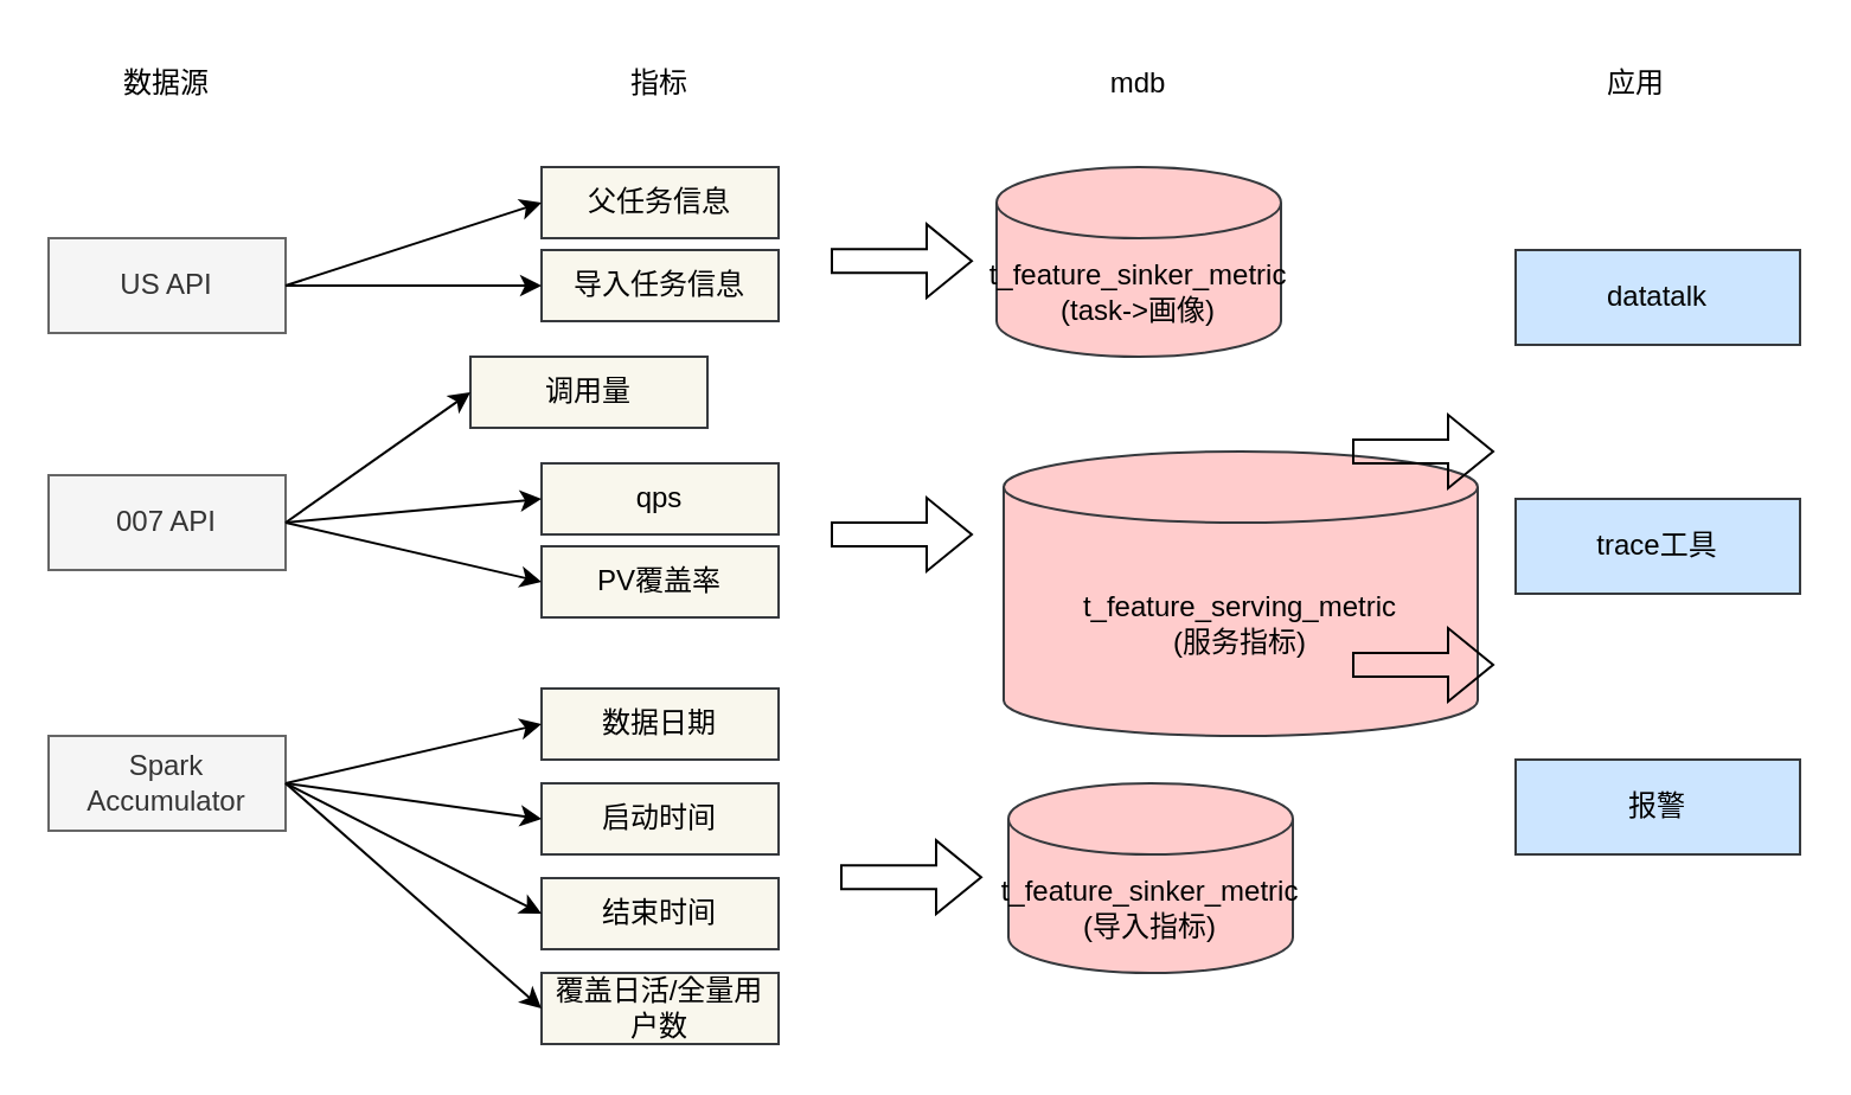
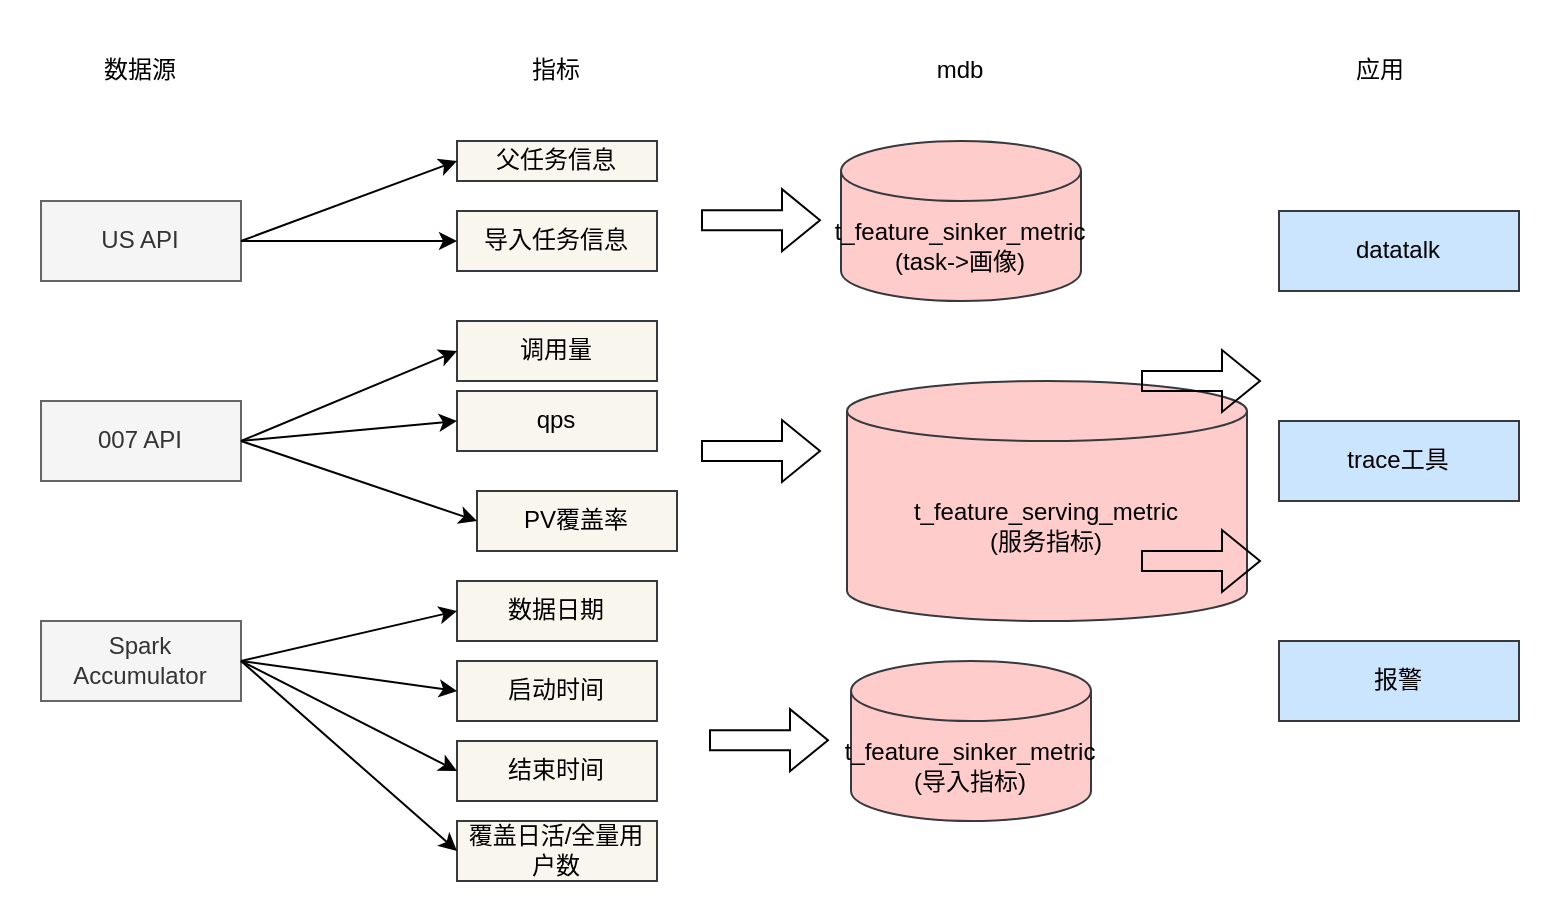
  <mxCell id="0" />
  <mxCell id="1" parent="0" />
  <mxCell id="2" value="数据源" style="text;html=1;strokeColor=none;fillColor=none;align=center;verticalAlign=middle;whiteSpace=wrap;rounded=0;" vertex="1" parent="1"><mxGeometry x="30" y="20" width="80" height="30" as="geometry" /></mxCell>
  <mxCell id="3" value="US API" style="rounded=0;whiteSpace=wrap;html=1;fillColor=#f5f5f5;fontColor=#333333;strokeColor=#666666;" vertex="1" parent="1"><mxGeometry x="20" y="100" width="100" height="40" as="geometry" /></mxCell>
  <mxCell id="4" value="007 API" style="rounded=0;whiteSpace=wrap;html=1;fillColor=#f5f5f5;fontColor=#333333;strokeColor=#666666;" vertex="1" parent="1"><mxGeometry x="20" y="200" width="100" height="40" as="geometry" /></mxCell>
  <mxCell id="5" value="Spark Accumulator" style="rounded=0;whiteSpace=wrap;html=1;fillColor=#f5f5f5;fontColor=#333333;strokeColor=#666666;" vertex="1" parent="1"><mxGeometry x="20" y="310" width="100" height="40" as="geometry" /></mxCell>
  <mxCell id="6" value="指标" style="text;html=1;strokeColor=none;fillColor=none;align=center;verticalAlign=middle;whiteSpace=wrap;rounded=0;" vertex="1" parent="1"><mxGeometry x="238" y="20" width="80" height="30" as="geometry" /></mxCell>
  <mxCell id="7" value="mdb" style="text;html=1;strokeColor=none;fillColor=none;align=center;verticalAlign=middle;whiteSpace=wrap;rounded=0;" vertex="1" parent="1"><mxGeometry x="440" y="20" width="80" height="30" as="geometry" /></mxCell>
  <mxCell id="8" value="t_feature_sinker_metric&lt;br&gt;(task-&amp;gt;画像)" style="shape=cylinder3;whiteSpace=wrap;html=1;boundedLbl=1;backgroundOutline=1;size=15;fillColor=#ffcccc;strokeColor=#36393d;" vertex="1" parent="1"><mxGeometry x="420" y="70" width="120" height="80" as="geometry" /></mxCell>
- <mxCell id="9" value="父任务信息" style="rounded=0;whiteSpace=wrap;html=1;fillColor=#f9f7ed;strokeColor=#36393d;" vertex="1" parent="1"><mxGeometry x="228" y="70" width="100" height="30" as="geometry" /></mxCell>
- <mxCell id="10" value="调用量" style="rounded=0;whiteSpace=wrap;html=1;fillColor=#f9f7ed;strokeColor=#36393d;" vertex="1" parent="1"><mxGeometry x="198" y="150" width="100" height="30" as="geometry" /></mxCell>
+ <mxCell id="9" value="父任务信息" style="rounded=0;whiteSpace=wrap;html=1;fillColor=#f9f7ed;strokeColor=#36393d;" vertex="1" parent="1"><mxGeometry x="228" y="70" width="100" height="20" as="geometry" /></mxCell>
+ <mxCell id="10" value="调用量" style="rounded=0;whiteSpace=wrap;html=1;fillColor=#f9f7ed;strokeColor=#36393d;" vertex="1" parent="1"><mxGeometry x="228" y="160" width="100" height="30" as="geometry" /></mxCell>
  <mxCell id="11" value="qps" style="rounded=0;whiteSpace=wrap;html=1;fillColor=#f9f7ed;strokeColor=#36393d;" vertex="1" parent="1"><mxGeometry x="228" y="195" width="100" height="30" as="geometry" /></mxCell>
- <mxCell id="12" value="PV覆盖率" style="rounded=0;whiteSpace=wrap;html=1;fillColor=#f9f7ed;strokeColor=#36393d;" vertex="1" parent="1"><mxGeometry x="228" y="230" width="100" height="30" as="geometry" /></mxCell>
+ <mxCell id="12" value="PV覆盖率" style="rounded=0;whiteSpace=wrap;html=1;fillColor=#f9f7ed;strokeColor=#36393d;" vertex="1" parent="1"><mxGeometry x="238" y="245" width="100" height="30" as="geometry" /></mxCell>
  <mxCell id="13" value="数据日期" style="rounded=0;whiteSpace=wrap;html=1;fillColor=#f9f7ed;strokeColor=#36393d;" vertex="1" parent="1"><mxGeometry x="228" y="290" width="100" height="30" as="geometry" /></mxCell>
  <mxCell id="14" value="启动时间" style="rounded=0;whiteSpace=wrap;html=1;fillColor=#f9f7ed;strokeColor=#36393d;" vertex="1" parent="1"><mxGeometry x="228" y="330" width="100" height="30" as="geometry" /></mxCell>
  <mxCell id="15" value="结束时间" style="rounded=0;whiteSpace=wrap;html=1;fillColor=#f9f7ed;strokeColor=#36393d;" vertex="1" parent="1"><mxGeometry x="228" y="370" width="100" height="30" as="geometry" /></mxCell>
  <mxCell id="16" value="覆盖日活/全量用户数" style="rounded=0;whiteSpace=wrap;html=1;fillColor=#f9f7ed;strokeColor=#36393d;" vertex="1" parent="1"><mxGeometry x="228" y="410" width="100" height="30" as="geometry" /></mxCell>
  <mxCell id="17" value="" style="endArrow=classic;html=1;rounded=0;entryX=0;entryY=0.5;entryDx=0;entryDy=0;exitX=1;exitY=0.5;exitDx=0;exitDy=0;" edge="1" parent="1" source="3" target="9"><mxGeometry width="50" height="50" relative="1" as="geometry"><mxPoint x="140" y="190" as="sourcePoint" /><mxPoint x="190" y="140" as="targetPoint" /></mxGeometry></mxCell>
  <mxCell id="18" value="导入任务信息" style="rounded=0;whiteSpace=wrap;html=1;fillColor=#f9f7ed;strokeColor=#36393d;" vertex="1" parent="1"><mxGeometry x="228" y="105" width="100" height="30" as="geometry" /></mxCell>
  <mxCell id="19" value="" style="endArrow=classic;html=1;rounded=0;entryX=0;entryY=0.5;entryDx=0;entryDy=0;" edge="1" parent="1" target="18"><mxGeometry width="50" height="50" relative="1" as="geometry"><mxPoint x="120" y="120" as="sourcePoint" /><mxPoint x="220" y="95" as="targetPoint" /></mxGeometry></mxCell>
  <mxCell id="20" value="t_feature_serving_metric&lt;br&gt;(服务指标)" style="shape=cylinder3;whiteSpace=wrap;html=1;boundedLbl=1;backgroundOutline=1;size=15;fillColor=#ffcccc;strokeColor=#36393d;" vertex="1" parent="1"><mxGeometry x="423" y="190" width="200" height="120" as="geometry" /></mxCell>
  <mxCell id="21" value="t_feature_sinker_metric&lt;br&gt;(导入指标)" style="shape=cylinder3;whiteSpace=wrap;html=1;boundedLbl=1;backgroundOutline=1;size=15;fillColor=#ffcccc;strokeColor=#36393d;" vertex="1" parent="1"><mxGeometry x="425" y="330" width="120" height="80" as="geometry" /></mxCell>
  <mxCell id="22" value="" style="endArrow=classic;html=1;rounded=0;entryX=0;entryY=0.5;entryDx=0;entryDy=0;exitX=1;exitY=0.5;exitDx=0;exitDy=0;" edge="1" parent="1" source="4" target="10"><mxGeometry width="50" height="50" relative="1" as="geometry"><mxPoint x="130" y="130" as="sourcePoint" /><mxPoint x="238" y="130" as="targetPoint" /></mxGeometry></mxCell>
  <mxCell id="23" value="" style="endArrow=classic;html=1;rounded=0;entryX=0;entryY=0.5;entryDx=0;entryDy=0;exitX=1;exitY=0.5;exitDx=0;exitDy=0;" edge="1" parent="1" source="4" target="11"><mxGeometry width="50" height="50" relative="1" as="geometry"><mxPoint x="130" y="230" as="sourcePoint" /><mxPoint x="238" y="185" as="targetPoint" /></mxGeometry></mxCell>
  <mxCell id="24" value="" style="endArrow=classic;html=1;rounded=0;entryX=0;entryY=0.5;entryDx=0;entryDy=0;exitX=1;exitY=0.5;exitDx=0;exitDy=0;" edge="1" parent="1" source="4" target="12"><mxGeometry width="50" height="50" relative="1" as="geometry"><mxPoint x="130" y="230" as="sourcePoint" /><mxPoint x="238" y="220" as="targetPoint" /></mxGeometry></mxCell>
  <mxCell id="25" value="" style="endArrow=classic;html=1;rounded=0;entryX=0;entryY=0.5;entryDx=0;entryDy=0;exitX=1;exitY=0.5;exitDx=0;exitDy=0;" edge="1" parent="1" source="5" target="13"><mxGeometry width="50" height="50" relative="1" as="geometry"><mxPoint x="130" y="230" as="sourcePoint" /><mxPoint x="238" y="255" as="targetPoint" /></mxGeometry></mxCell>
  <mxCell id="26" value="" style="endArrow=classic;html=1;rounded=0;entryX=0;entryY=0.5;entryDx=0;entryDy=0;exitX=1;exitY=0.5;exitDx=0;exitDy=0;" edge="1" parent="1" source="5" target="14"><mxGeometry width="50" height="50" relative="1" as="geometry"><mxPoint x="140" y="240" as="sourcePoint" /><mxPoint x="248" y="265" as="targetPoint" /></mxGeometry></mxCell>
  <mxCell id="27" value="" style="endArrow=classic;html=1;rounded=0;entryX=0;entryY=0.5;entryDx=0;entryDy=0;exitX=1;exitY=0.5;exitDx=0;exitDy=0;" edge="1" parent="1" source="5" target="15"><mxGeometry width="50" height="50" relative="1" as="geometry"><mxPoint x="130" y="340" as="sourcePoint" /><mxPoint x="238" y="355" as="targetPoint" /></mxGeometry></mxCell>
  <mxCell id="28" value="" style="endArrow=classic;html=1;rounded=0;entryX=0;entryY=0.5;entryDx=0;entryDy=0;exitX=1;exitY=0.5;exitDx=0;exitDy=0;" edge="1" parent="1" source="5" target="16"><mxGeometry width="50" height="50" relative="1" as="geometry"><mxPoint x="140" y="350" as="sourcePoint" /><mxPoint x="248" y="365" as="targetPoint" /></mxGeometry></mxCell>
  <mxCell id="29" value="应用" style="text;html=1;strokeColor=none;fillColor=none;align=center;verticalAlign=middle;whiteSpace=wrap;rounded=0;" vertex="1" parent="1"><mxGeometry x="650" y="20" width="80" height="30" as="geometry" /></mxCell>
  <mxCell id="30" value="datatalk" style="rounded=0;whiteSpace=wrap;html=1;fillColor=#cce5ff;strokeColor=#36393d;" vertex="1" parent="1"><mxGeometry x="639" y="105" width="120" height="40" as="geometry" /></mxCell>
  <mxCell id="31" value="trace工具" style="rounded=0;whiteSpace=wrap;html=1;fillColor=#cce5ff;strokeColor=#36393d;" vertex="1" parent="1"><mxGeometry x="639" y="210" width="120" height="40" as="geometry" /></mxCell>
  <mxCell id="32" value="报警" style="rounded=0;whiteSpace=wrap;html=1;fillColor=#cce5ff;strokeColor=#36393d;" vertex="1" parent="1"><mxGeometry x="639" y="320" width="120" height="40" as="geometry" /></mxCell>
  <mxCell id="33" value="" style="shape=flexArrow;endArrow=classic;html=1;rounded=0;" edge="1" parent="1"><mxGeometry width="50" height="50" relative="1" as="geometry"><mxPoint x="570" y="190" as="sourcePoint" /><mxPoint x="630" y="190" as="targetPoint" /></mxGeometry></mxCell>
  <mxCell id="34" value="" style="shape=flexArrow;endArrow=classic;html=1;rounded=0;" edge="1" parent="1"><mxGeometry width="50" height="50" relative="1" as="geometry"><mxPoint x="570" y="280" as="sourcePoint" /><mxPoint x="630" y="280" as="targetPoint" /></mxGeometry></mxCell>
  <mxCell id="35" value="" style="shape=flexArrow;endArrow=classic;html=1;rounded=0;" edge="1" parent="1"><mxGeometry width="50" height="50" relative="1" as="geometry"><mxPoint x="350" y="109.6" as="sourcePoint" /><mxPoint x="410" y="109.6" as="targetPoint" /></mxGeometry></mxCell>
  <mxCell id="36" value="" style="shape=flexArrow;endArrow=classic;html=1;rounded=0;" edge="1" parent="1"><mxGeometry width="50" height="50" relative="1" as="geometry"><mxPoint x="350" y="225" as="sourcePoint" /><mxPoint x="410" y="225" as="targetPoint" /></mxGeometry></mxCell>
  <mxCell id="37" value="" style="shape=flexArrow;endArrow=classic;html=1;rounded=0;" edge="1" parent="1"><mxGeometry width="50" height="50" relative="1" as="geometry"><mxPoint x="354" y="369.6" as="sourcePoint" /><mxPoint x="414" y="369.6" as="targetPoint" /></mxGeometry></mxCell>
